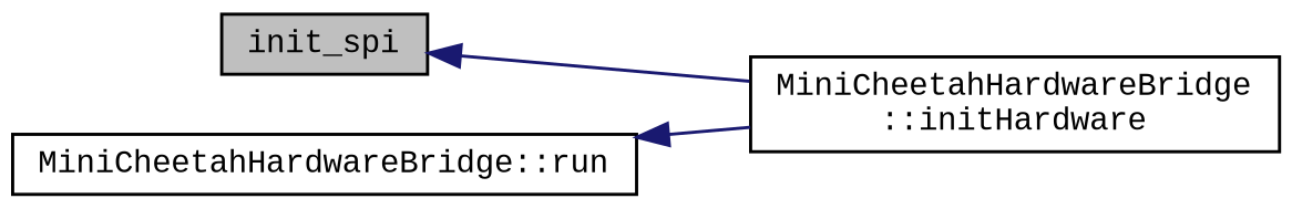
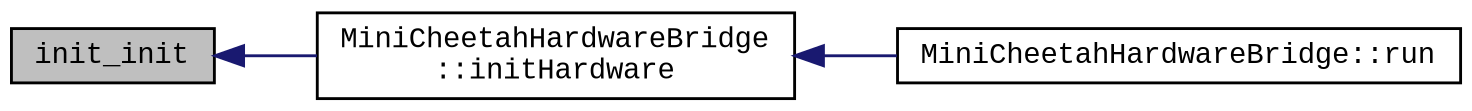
  digraph {
    fontname="Liberation Mono"
    rankdir=LR
    node [color=black fillcolor=white fontname="Liberation Mono" fontsize=10 shape=record style=filled]
    edge [color=midnightblue dir=back fontname="Liberation Mono" fontsize=10 labelfontname=FreeSans labelfontsize=10 style=solid]
-   n1 [fillcolor=grey75 fontcolor=black height=0.2 label=init_spi width=0.4]
+   n1 [fillcolor=grey75 fontcolor=black height=0.2 label=init_init width=0.4]
    n2 [height=0.2 label="MiniCheetahHardwareBridge\l::initHardware" width=0.4]
    n3 [height=0.2 label="MiniCheetahHardwareBridge::run" width=0.4]
    n1 -> n2
-   n3 -> n2
+   n2 -> n3
  }
